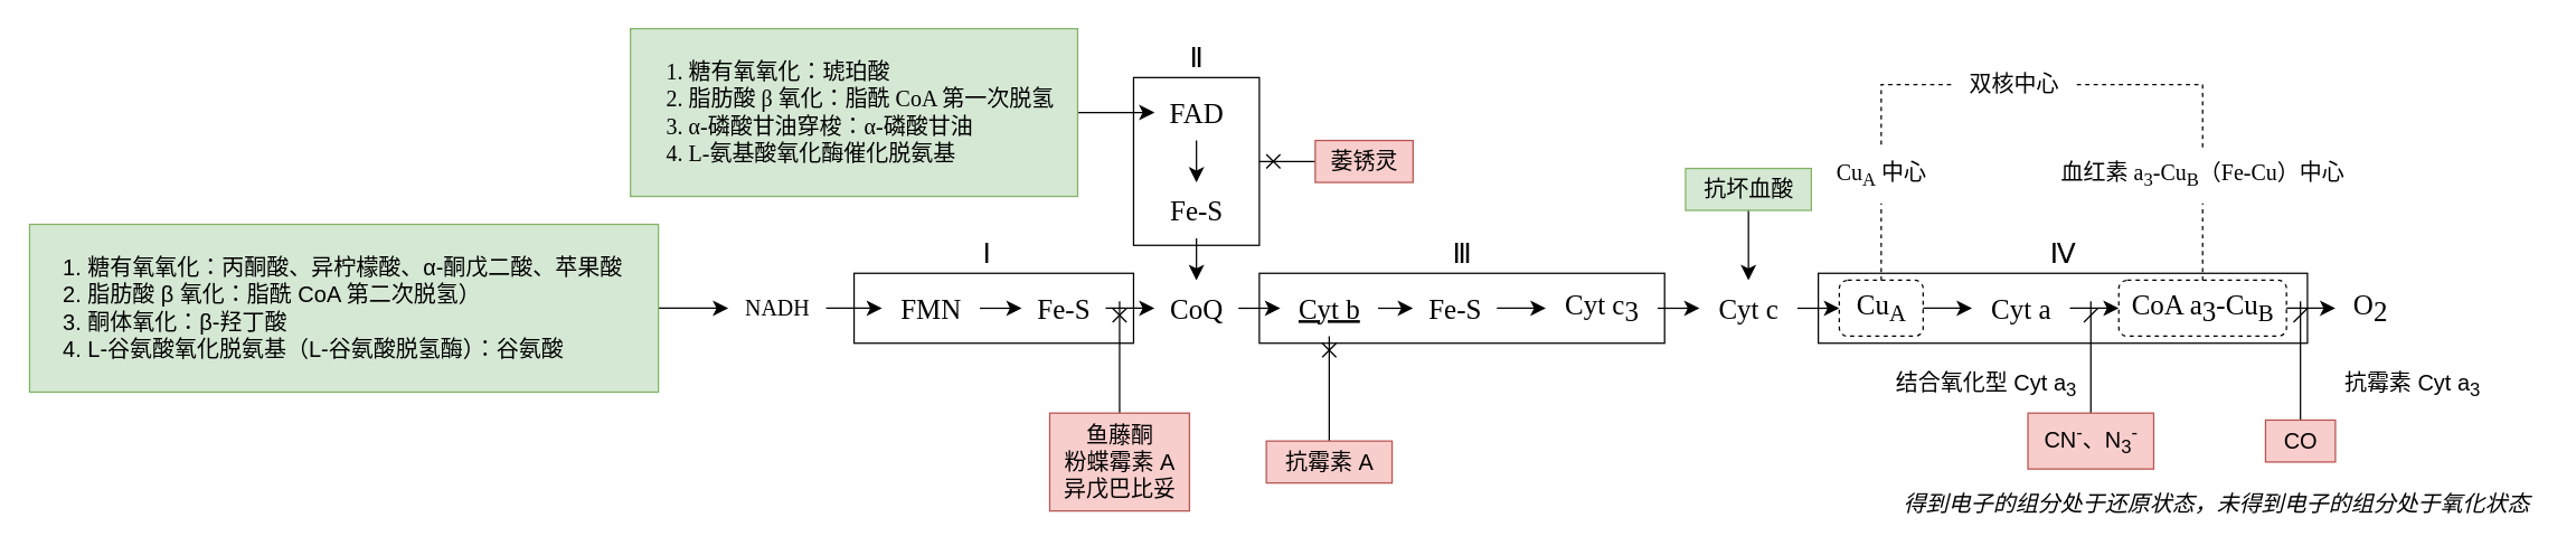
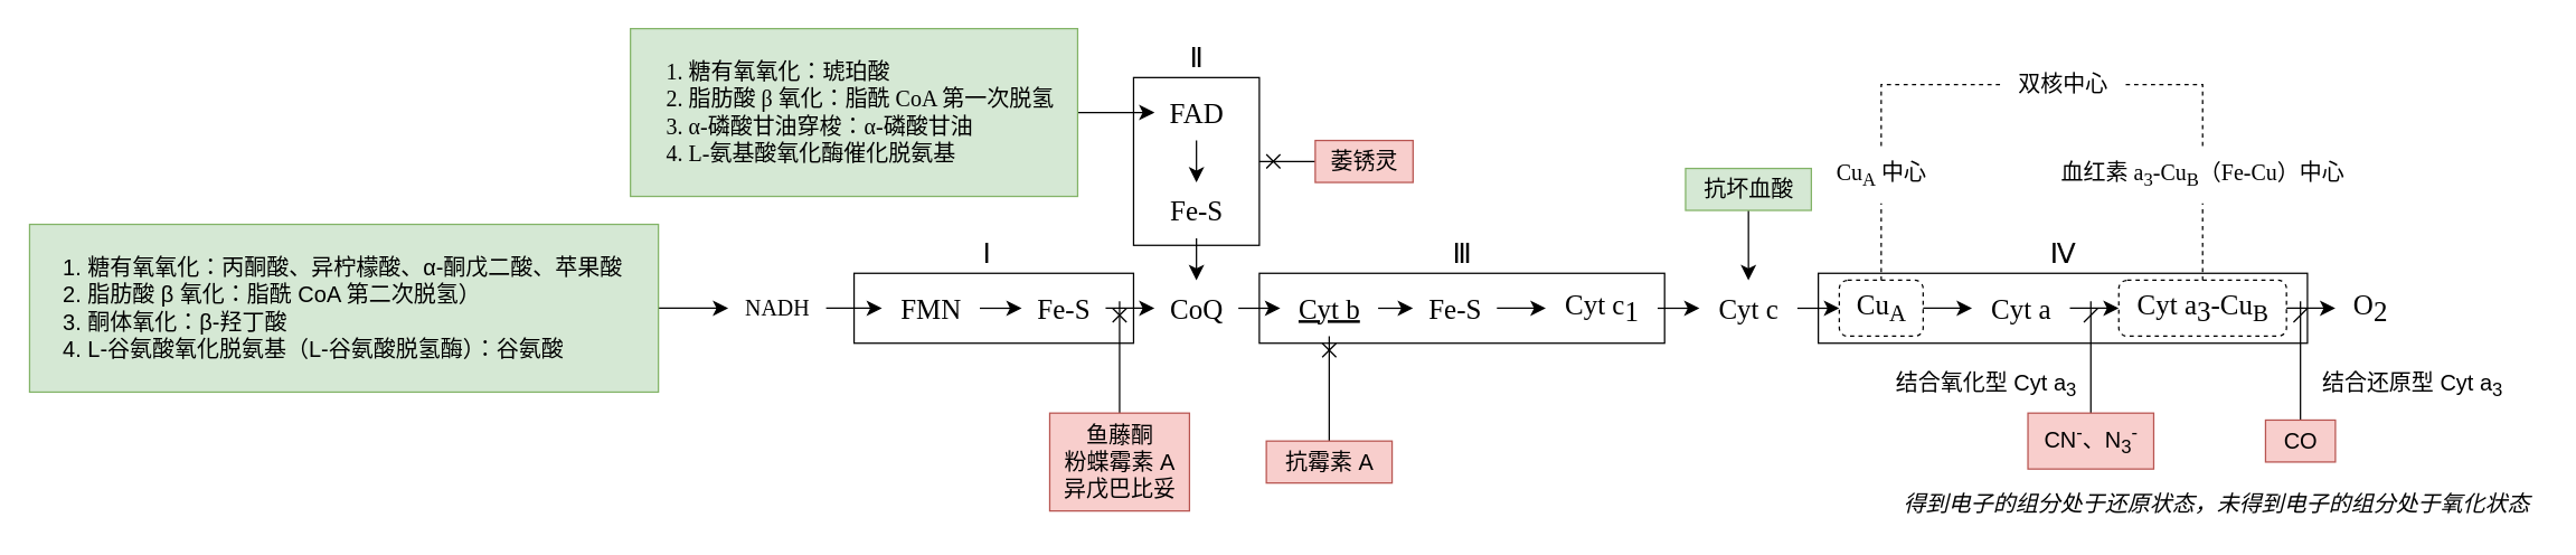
  <mxCell id="0" />
  <mxCell id="1" parent="0" />
  <mxCell id="2" value="" style="rounded=0;whiteSpace=wrap;html=1;fontSize=16;fillColor=none;fontFamily=Noto Sans SC;" vertex="1" parent="1"><mxGeometry x="810" y="55" width="90" height="120" as="geometry" /></mxCell>
  <mxCell id="3" value="" style="rounded=0;whiteSpace=wrap;html=1;fontSize=16;fillColor=none;fontFamily=Noto Sans SC;" vertex="1" parent="1"><mxGeometry x="610" y="195" width="200" height="50" as="geometry" /></mxCell>
  <mxCell id="4" value="" style="rounded=0;whiteSpace=wrap;html=1;fontSize=16;fillColor=none;fontFamily=Noto Sans SC;" vertex="1" parent="1"><mxGeometry x="900" y="195" width="290" height="50" as="geometry" /></mxCell>
  <mxCell id="5" value="" style="rounded=0;whiteSpace=wrap;html=1;fontSize=16;fillColor=none;fontFamily=Noto Sans SC;" vertex="1" parent="1"><mxGeometry x="1300" y="195" width="350" height="50" as="geometry" /></mxCell>
  <mxCell id="6" style="edgeStyle=none;curved=1;rounded=0;orthogonalLoop=1;jettySize=auto;html=1;fontSize=20;startSize=8;endSize=8;fontFamily=Noto Sans SC;" edge="1" parent="1" source="7" target="9"><mxGeometry relative="1" as="geometry" /></mxCell>
  <mxCell id="7" value="&lt;ol&gt;&lt;li&gt;糖有氧氧化：琥珀酸&lt;/li&gt;&lt;li&gt;脂肪酸 β 氧化：脂酰 CoA 第一次脱氢&lt;/li&gt;&lt;li style=&quot;border-color: var(--border-color);&quot;&gt;α-磷酸甘油穿梭：α-磷酸甘油&lt;/li&gt;&lt;li style=&quot;border-color: var(--border-color);&quot;&gt;L-氨基酸氧化酶催化脱氨基&lt;br&gt;&lt;/li&gt;&lt;/ol&gt;" style="text;html=1;align=left;verticalAlign=middle;resizable=0;points=[];autosize=1;strokeColor=#82b366;fillColor=#d5e8d4;fontSize=16;fontFamily=Noto Sans SC;" vertex="1" parent="1"><mxGeometry x="450" y="20" width="320" height="120" as="geometry" /></mxCell>
  <mxCell id="8" value="" style="edgeStyle=none;curved=1;rounded=0;orthogonalLoop=1;jettySize=auto;html=1;fontSize=20;startSize=8;endSize=8;fontFamily=Noto Sans SC;" edge="1" parent="1" source="9" target="11"><mxGeometry relative="1" as="geometry" /></mxCell>
  <mxCell id="9" value="FAD" style="text;html=1;align=center;verticalAlign=middle;resizable=0;points=[];autosize=1;strokeColor=none;fillColor=none;fontSize=20;fontFamily=Noto Sans SC;" vertex="1" parent="1"><mxGeometry x="825" y="60" width="60" height="40" as="geometry" /></mxCell>
  <mxCell id="10" value="" style="edgeStyle=none;curved=1;rounded=0;orthogonalLoop=1;jettySize=auto;html=1;fontSize=20;startSize=8;endSize=8;fontFamily=Noto Sans SC;" edge="1" parent="1" source="11" target="13"><mxGeometry relative="1" as="geometry" /></mxCell>
  <mxCell id="11" value="Fe-S" style="text;html=1;align=center;verticalAlign=middle;resizable=0;points=[];autosize=1;strokeColor=none;fillColor=none;fontSize=20;fontFamily=Noto Sans SC;" vertex="1" parent="1"><mxGeometry x="825" y="130" width="60" height="40" as="geometry" /></mxCell>
  <mxCell id="12" value="" style="edgeStyle=none;curved=1;rounded=0;orthogonalLoop=1;jettySize=auto;html=1;fontSize=20;startSize=8;endSize=8;fontFamily=Noto Sans SC;" edge="1" parent="1" source="13" target="21"><mxGeometry relative="1" as="geometry" /></mxCell>
  <mxCell id="13" value="CoQ" style="text;html=1;align=center;verticalAlign=middle;resizable=0;points=[];autosize=1;strokeColor=none;fillColor=none;fontSize=20;fontFamily=Noto Sans SC;" vertex="1" parent="1"><mxGeometry x="825" y="200" width="60" height="40" as="geometry" /></mxCell>
  <mxCell id="14" value="" style="edgeStyle=none;curved=1;rounded=0;orthogonalLoop=1;jettySize=auto;html=1;fontSize=20;startSize=8;endSize=8;fontFamily=Noto Sans SC;" edge="1" parent="1" source="15" target="17"><mxGeometry relative="1" as="geometry" /></mxCell>
  <mxCell id="15" value="NADH" style="text;html=1;align=center;verticalAlign=middle;resizable=0;points=[];autosize=1;strokeColor=none;fillColor=none;fontSize=16;fontFamily=Noto Sans SC;" vertex="1" parent="1"><mxGeometry x="520" y="205" width="70" height="30" as="geometry" /></mxCell>
  <mxCell id="16" value="" style="edgeStyle=none;curved=1;rounded=0;orthogonalLoop=1;jettySize=auto;html=1;fontSize=20;startSize=8;endSize=8;fontFamily=Noto Sans SC;" edge="1" parent="1" source="17" target="19"><mxGeometry relative="1" as="geometry" /></mxCell>
  <mxCell id="17" value="FMN" style="text;html=1;align=center;verticalAlign=middle;resizable=0;points=[];autosize=1;strokeColor=none;fillColor=none;fontSize=20;fontFamily=Noto Sans SC;" vertex="1" parent="1"><mxGeometry x="630" y="200" width="70" height="40" as="geometry" /></mxCell>
  <mxCell id="18" style="edgeStyle=none;curved=1;rounded=0;orthogonalLoop=1;jettySize=auto;html=1;fontSize=20;startSize=8;endSize=8;fontFamily=Noto Sans SC;" edge="1" parent="1" source="19" target="13"><mxGeometry relative="1" as="geometry" /></mxCell>
  <mxCell id="19" value="Fe-S" style="text;html=1;align=center;verticalAlign=middle;resizable=0;points=[];autosize=1;strokeColor=none;fillColor=none;fontSize=20;fontFamily=Noto Sans SC;" vertex="1" parent="1"><mxGeometry x="730" y="200" width="60" height="40" as="geometry" /></mxCell>
  <mxCell id="20" value="" style="edgeStyle=none;curved=1;rounded=0;orthogonalLoop=1;jettySize=auto;html=1;fontSize=20;startSize=8;endSize=8;fontFamily=Noto Sans SC;" edge="1" parent="1" source="21" target="23"><mxGeometry relative="1" as="geometry" /></mxCell>
  <mxCell id="21" value="Cyt b" style="text;html=1;align=center;verticalAlign=middle;resizable=0;points=[];autosize=1;strokeColor=none;fillColor=none;fontSize=20;fontFamily=Noto Sans SC;fontStyle=4" vertex="1" parent="1"><mxGeometry x="915" y="200" width="70" height="40" as="geometry" /></mxCell>
  <mxCell id="22" value="" style="edgeStyle=none;curved=1;rounded=0;orthogonalLoop=1;jettySize=auto;html=1;fontSize=20;startSize=8;endSize=8;fontFamily=Noto Sans SC;" edge="1" parent="1" source="23" target="25"><mxGeometry relative="1" as="geometry" /></mxCell>
  <mxCell id="23" value="Fe-S" style="text;html=1;align=center;verticalAlign=middle;resizable=0;points=[];autosize=1;strokeColor=none;fillColor=none;fontSize=20;fontFamily=Noto Sans SC;" vertex="1" parent="1"><mxGeometry x="1010" y="200" width="60" height="40" as="geometry" /></mxCell>
  <mxCell id="24" value="" style="edgeStyle=none;curved=1;rounded=0;orthogonalLoop=1;jettySize=auto;html=1;fontSize=20;startSize=8;endSize=8;fontFamily=Noto Sans SC;" edge="1" parent="1" source="25" target="27"><mxGeometry relative="1" as="geometry" /></mxCell>
- <mxCell id="25" value="Cyt c&lt;sub style=&quot;font-size: 20px;&quot;&gt;3&lt;/sub&gt;" style="text;html=1;align=center;verticalAlign=middle;resizable=0;points=[];autosize=1;strokeColor=none;fillColor=none;fontSize=20;fontFamily=Noto Sans SC;" vertex="1" parent="1"><mxGeometry x="1105" y="200" width="80" height="40" as="geometry" /></mxCell>
+ <mxCell id="25" value="Cyt c&lt;sub style=&quot;font-size: 20px;&quot;&gt;1&lt;/sub&gt;" style="text;html=1;align=center;verticalAlign=middle;resizable=0;points=[];autosize=1;strokeColor=none;fillColor=none;fontSize=20;fontFamily=Noto Sans SC;" vertex="1" parent="1"><mxGeometry x="1105" y="200" width="80" height="40" as="geometry" /></mxCell>
  <mxCell id="26" value="" style="edgeStyle=none;curved=1;rounded=0;orthogonalLoop=1;jettySize=auto;html=1;fontSize=20;startSize=8;endSize=8;fontFamily=Noto Sans SC;" edge="1" parent="1" source="27" target="30"><mxGeometry relative="1" as="geometry" /></mxCell>
  <mxCell id="27" value="Cyt c&lt;span style=&quot;font-size: 20px;&quot;&gt;&lt;br style=&quot;font-size: 20px;&quot;&gt;&lt;/span&gt;" style="text;html=1;align=center;verticalAlign=middle;resizable=0;points=[];autosize=1;strokeColor=none;fillColor=none;fontSize=20;fontFamily=Noto Sans SC;" vertex="1" parent="1"><mxGeometry x="1215" y="200" width="70" height="40" as="geometry" /></mxCell>
  <mxCell id="28" value="" style="edgeStyle=none;curved=1;rounded=0;orthogonalLoop=1;jettySize=auto;html=1;fontSize=20;startSize=8;endSize=8;fontFamily=Noto Sans SC;" edge="1" parent="1" source="30" target="32"><mxGeometry relative="1" as="geometry" /></mxCell>
  <mxCell id="29" value="" style="edgeStyle=none;curved=1;rounded=0;orthogonalLoop=1;jettySize=auto;html=1;fontSize=12;startSize=8;endSize=8;endArrow=none;endFill=0;dashed=1;" edge="1" parent="1" source="30" target="41"><mxGeometry relative="1" as="geometry" /></mxCell>
  <mxCell id="30" value="Cu&lt;sub&gt;A&lt;/sub&gt;&lt;span style=&quot;font-size: 20px;&quot;&gt;&lt;br style=&quot;font-size: 20px;&quot;&gt;&lt;/span&gt;" style="text;html=1;align=center;verticalAlign=middle;resizable=0;points=[];autosize=1;strokeColor=default;fillColor=none;fontSize=20;fontFamily=Noto Sans SC;dashed=1;rounded=1;" vertex="1" parent="1"><mxGeometry x="1315" y="200" width="60" height="40" as="geometry" /></mxCell>
  <mxCell id="31" value="" style="edgeStyle=none;curved=1;rounded=0;orthogonalLoop=1;jettySize=auto;html=1;fontSize=20;startSize=8;endSize=8;fontFamily=Noto Sans SC;" edge="1" parent="1" source="32" target="35"><mxGeometry relative="1" as="geometry" /></mxCell>
  <mxCell id="32" value="Cyt a&lt;span style=&quot;font-size: 20px;&quot;&gt;&lt;br style=&quot;font-size: 20px;&quot;&gt;&lt;/span&gt;" style="text;html=1;align=center;verticalAlign=middle;resizable=0;points=[];autosize=1;strokeColor=none;fillColor=none;fontSize=20;fontFamily=Noto Sans SC;" vertex="1" parent="1"><mxGeometry x="1410" y="200" width="70" height="40" as="geometry" /></mxCell>
  <mxCell id="33" value="" style="edgeStyle=none;curved=1;rounded=0;orthogonalLoop=1;jettySize=auto;html=1;fontSize=20;startSize=8;endSize=8;fontFamily=Noto Sans SC;" edge="1" parent="1" source="35" target="36"><mxGeometry relative="1" as="geometry" /></mxCell>
  <mxCell id="34" value="" style="edgeStyle=none;curved=1;rounded=0;orthogonalLoop=1;jettySize=auto;html=1;fontSize=12;startSize=8;endSize=8;dashed=1;endArrow=none;endFill=0;" edge="1" parent="1" source="35" target="42"><mxGeometry relative="1" as="geometry" /></mxCell>
- <mxCell id="35" value="CoA a&lt;sub style=&quot;font-size: 20px;&quot;&gt;3&lt;/sub&gt;-Cu&lt;sub&gt;B&lt;/sub&gt;&lt;span style=&quot;font-size: 20px;&quot;&gt;&lt;br style=&quot;font-size: 20px;&quot;&gt;&lt;/span&gt;" style="text;html=1;align=center;verticalAlign=middle;resizable=0;points=[];autosize=1;strokeColor=default;fillColor=none;fontSize=20;fontFamily=Noto Sans SC;dashed=1;rounded=1;" vertex="1" parent="1"><mxGeometry x="1515" y="200" width="120" height="40" as="geometry" /></mxCell>
+ <mxCell id="35" value="Cyt a&lt;sub style=&quot;font-size: 20px;&quot;&gt;3&lt;/sub&gt;-Cu&lt;sub&gt;B&lt;/sub&gt;&lt;span style=&quot;font-size: 20px;&quot;&gt;&lt;br style=&quot;font-size: 20px;&quot;&gt;&lt;/span&gt;" style="text;html=1;align=center;verticalAlign=middle;resizable=0;points=[];autosize=1;strokeColor=default;fillColor=none;fontSize=20;fontFamily=Noto Sans SC;dashed=1;rounded=1;" vertex="1" parent="1"><mxGeometry x="1515" y="200" width="120" height="40" as="geometry" /></mxCell>
  <mxCell id="36" value="&lt;span style=&quot;font-size: 20px;&quot;&gt;O&lt;sub style=&quot;font-size: 20px;&quot;&gt;2&lt;/sub&gt;&lt;br style=&quot;font-size: 20px;&quot;&gt;&lt;/span&gt;" style="text;html=1;align=center;verticalAlign=middle;resizable=0;points=[];autosize=1;strokeColor=none;fillColor=none;fontSize=20;fontFamily=Noto Sans SC;" vertex="1" parent="1"><mxGeometry x="1670" y="200" width="50" height="40" as="geometry" /></mxCell>
  <mxCell id="37" value="Ⅰ" style="text;html=1;align=center;verticalAlign=middle;resizable=0;points=[];autosize=1;strokeColor=none;fillColor=none;fontSize=20;fontFamily=Noto Sans SC;" vertex="1" parent="1"><mxGeometry x="685" y="160" width="40" height="40" as="geometry" /></mxCell>
  <mxCell id="38" value="Ⅱ" style="text;html=1;align=center;verticalAlign=middle;resizable=0;points=[];autosize=1;strokeColor=none;fillColor=none;fontSize=20;fontFamily=Noto Sans SC;" vertex="1" parent="1"><mxGeometry x="835" y="20" width="40" height="40" as="geometry" /></mxCell>
  <mxCell id="39" value="Ⅲ" style="text;html=1;align=center;verticalAlign=middle;resizable=0;points=[];autosize=1;strokeColor=none;fillColor=none;fontSize=20;fontFamily=Noto Sans SC;" vertex="1" parent="1"><mxGeometry x="1025" y="160" width="40" height="40" as="geometry" /></mxCell>
  <mxCell id="40" value="Ⅳ" style="text;html=1;align=center;verticalAlign=middle;resizable=0;points=[];autosize=1;strokeColor=none;fillColor=none;fontSize=20;fontFamily=Noto Sans SC;" vertex="1" parent="1"><mxGeometry x="1455" y="160" width="40" height="40" as="geometry" /></mxCell>
  <mxCell id="41" value="&lt;span style=&quot;&quot;&gt;Cu&lt;sub&gt;A&lt;/sub&gt; 中心&lt;br style=&quot;font-size: 20px;&quot;&gt;&lt;/span&gt;" style="text;html=1;align=center;verticalAlign=middle;resizable=0;points=[];autosize=1;strokeColor=none;fillColor=none;fontSize=16;fontFamily=Noto Sans SC;" vertex="1" parent="1"><mxGeometry x="1300" y="105" width="90" height="40" as="geometry" /></mxCell>
  <mxCell id="42" value="&lt;span style=&quot;&quot;&gt;血红素 a&lt;sub&gt;3&lt;/sub&gt;-Cu&lt;sub&gt;B&lt;/sub&gt;（Fe-Cu）中心&lt;br style=&quot;font-size: 20px;&quot;&gt;&lt;/span&gt;" style="text;html=1;align=center;verticalAlign=middle;resizable=0;points=[];autosize=1;strokeColor=none;fillColor=none;fontSize=16;fontFamily=Noto Sans SC;" vertex="1" parent="1"><mxGeometry x="1460" y="105" width="230" height="40" as="geometry" /></mxCell>
  <mxCell id="43" style="edgeStyle=orthogonalEdgeStyle;rounded=0;orthogonalLoop=1;jettySize=auto;html=1;fontSize=12;startSize=8;endSize=8;endArrow=none;endFill=0;dashed=1;" edge="1" parent="1" source="45" target="42"><mxGeometry relative="1" as="geometry"><Array as="points"><mxPoint x="1575" y="60" /></Array></mxGeometry></mxCell>
  <mxCell id="44" style="edgeStyle=orthogonalEdgeStyle;rounded=0;orthogonalLoop=1;jettySize=auto;html=1;fontSize=12;startSize=8;endSize=8;endArrow=none;endFill=0;dashed=1;" edge="1" parent="1" source="45" target="41"><mxGeometry relative="1" as="geometry" /></mxCell>
- <mxCell id="45" value="双核中心" style="text;html=1;align=center;verticalAlign=middle;resizable=0;points=[];autosize=1;strokeColor=none;fillColor=none;fontSize=16;" vertex="1" parent="1"><mxGeometry x="1395" y="45" width="90" height="30" as="geometry" /></mxCell>
+ <mxCell id="45" value="双核中心" style="text;html=1;align=center;verticalAlign=middle;resizable=0;points=[];autosize=1;strokeColor=none;fillColor=none;fontSize=16;" vertex="1" parent="1"><mxGeometry x="1430" y="45" width="90" height="30" as="geometry" /></mxCell>
  <mxCell id="46" style="edgeStyle=none;curved=1;rounded=0;orthogonalLoop=1;jettySize=auto;html=1;fontSize=12;startSize=8;endSize=8;" edge="1" parent="1" source="47" target="15"><mxGeometry relative="1" as="geometry" /></mxCell>
  <mxCell id="47" value="&lt;ol&gt;&lt;li&gt;糖有氧氧化：丙酮酸、异柠檬酸、α-酮戊二酸、苹果酸&lt;/li&gt;&lt;li&gt;脂肪酸 β 氧化：脂酰 CoA 第二次脱氢）&lt;/li&gt;&lt;li&gt;酮体氧化：β-羟丁酸&lt;/li&gt;&lt;li&gt;L-谷氨酸氧化脱氨基（L-谷氨酸脱氢酶）：谷氨酸&lt;/li&gt;&lt;/ol&gt;" style="text;html=1;align=left;verticalAlign=middle;resizable=0;points=[];autosize=1;strokeColor=#82b366;fillColor=#d5e8d4;fontSize=16;" vertex="1" parent="1"><mxGeometry x="20" y="160" width="450" height="120" as="geometry" /></mxCell>
  <mxCell id="48" style="edgeStyle=none;curved=1;rounded=0;orthogonalLoop=1;jettySize=auto;html=1;fontSize=12;startSize=8;endSize=8;" edge="1" parent="1" source="49" target="27"><mxGeometry relative="1" as="geometry" /></mxCell>
  <mxCell id="49" value="抗坏血酸" style="text;html=1;align=center;verticalAlign=middle;resizable=0;points=[];autosize=1;strokeColor=#82b366;fillColor=#d5e8d4;fontSize=16;" vertex="1" parent="1"><mxGeometry x="1205" y="120" width="90" height="30" as="geometry" /></mxCell>
  <mxCell id="50" style="edgeStyle=none;curved=1;rounded=0;orthogonalLoop=1;jettySize=auto;html=1;fontSize=12;startSize=8;endSize=8;endArrow=cross;endFill=0;" edge="1" parent="1" source="51"><mxGeometry relative="1" as="geometry"><mxPoint x="800" y="215" as="targetPoint" /></mxGeometry></mxCell>
  <mxCell id="51" value="鱼藤酮&lt;br&gt;粉蝶霉素 A&lt;br&gt;异戊巴比妥" style="text;html=1;align=center;verticalAlign=middle;resizable=0;points=[];autosize=1;strokeColor=#b85450;fillColor=#f8cecc;fontSize=16;" vertex="1" parent="1"><mxGeometry x="750" y="295" width="100" height="70" as="geometry" /></mxCell>
  <mxCell id="52" style="edgeStyle=none;curved=1;rounded=0;orthogonalLoop=1;jettySize=auto;html=1;fontSize=12;startSize=8;endSize=8;endArrow=cross;endFill=0;" edge="1" parent="1" source="53" target="2"><mxGeometry relative="1" as="geometry" /></mxCell>
  <mxCell id="53" value="萎锈灵" style="text;html=1;align=center;verticalAlign=middle;resizable=0;points=[];autosize=1;strokeColor=#b85450;fillColor=#f8cecc;fontSize=16;" vertex="1" parent="1"><mxGeometry x="940" y="100" width="70" height="30" as="geometry" /></mxCell>
  <mxCell id="54" style="edgeStyle=none;curved=1;rounded=0;orthogonalLoop=1;jettySize=auto;html=1;fontSize=12;startSize=8;endSize=8;endArrow=cross;endFill=0;" edge="1" parent="1" source="55" target="21"><mxGeometry relative="1" as="geometry" /></mxCell>
  <mxCell id="55" value="抗霉素 A" style="text;html=1;align=center;verticalAlign=middle;resizable=0;points=[];autosize=1;strokeColor=#b85450;fillColor=#f8cecc;fontSize=16;" vertex="1" parent="1"><mxGeometry x="905" y="315" width="90" height="30" as="geometry" /></mxCell>
  <mxCell id="56" style="edgeStyle=none;curved=1;rounded=0;orthogonalLoop=1;jettySize=auto;html=1;fontSize=12;startSize=8;endSize=8;endArrow=dash;endFill=0;" edge="1" parent="1" source="57"><mxGeometry relative="1" as="geometry"><mxPoint x="1495" y="215" as="targetPoint" /></mxGeometry></mxCell>
  <mxCell id="57" value="CN&lt;sup&gt;-&lt;/sup&gt;、N&lt;sub&gt;3&lt;/sub&gt;&lt;sup&gt;-&lt;/sup&gt;" style="text;html=1;align=center;verticalAlign=middle;resizable=0;points=[];autosize=1;strokeColor=#b85450;fillColor=#f8cecc;fontSize=16;" vertex="1" parent="1"><mxGeometry x="1450" y="295" width="90" height="40" as="geometry" /></mxCell>
  <mxCell id="58" value="结合氧化型 Cyt a&lt;sub&gt;3&lt;/sub&gt;" style="text;html=1;align=center;verticalAlign=middle;resizable=0;points=[];autosize=1;strokeColor=none;fillColor=none;fontSize=16;" vertex="1" parent="1"><mxGeometry x="1345" y="255" width="150" height="40" as="geometry" /></mxCell>
  <mxCell id="59" style="edgeStyle=none;curved=1;rounded=0;orthogonalLoop=1;jettySize=auto;html=1;fontSize=12;startSize=8;endSize=8;endArrow=dash;endFill=0;" edge="1" parent="1" source="60"><mxGeometry relative="1" as="geometry"><mxPoint x="1645" y="215" as="targetPoint" /></mxGeometry></mxCell>
  <mxCell id="60" value="CO" style="text;html=1;align=center;verticalAlign=middle;resizable=0;points=[];autosize=1;strokeColor=#b85450;fillColor=#f8cecc;fontSize=16;" vertex="1" parent="1"><mxGeometry x="1620" y="300" width="50" height="30" as="geometry" /></mxCell>
- <mxCell id="61" value="抗霉素 Cyt a&lt;sub&gt;3&lt;/sub&gt;" style="text;html=1;align=center;verticalAlign=middle;resizable=0;points=[];autosize=1;strokeColor=none;fillColor=none;fontSize=16;" vertex="1" parent="1"><mxGeometry x="1650" y="255" width="150" height="40" as="geometry" /></mxCell>
+ <mxCell id="61" value="结合还原型 Cyt a&lt;sub&gt;3&lt;/sub&gt;" style="text;html=1;align=center;verticalAlign=middle;resizable=0;points=[];autosize=1;strokeColor=none;fillColor=none;fontSize=16;" vertex="1" parent="1"><mxGeometry x="1650" y="255" width="150" height="40" as="geometry" /></mxCell>
  <mxCell id="62" value="得到电子的组分处于还原状态，未得到电子的组分处于氧化状态" style="text;html=1;align=center;verticalAlign=middle;resizable=0;points=[];autosize=1;strokeColor=none;fillColor=none;fontSize=16;fontStyle=2" vertex="1" parent="1"><mxGeometry x="1350" y="345" width="470" height="30" as="geometry" /></mxCell>
